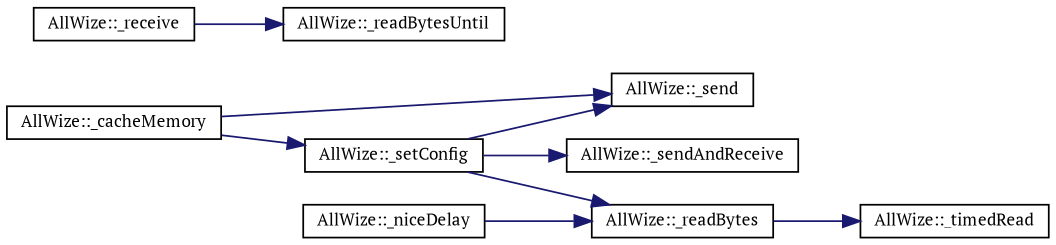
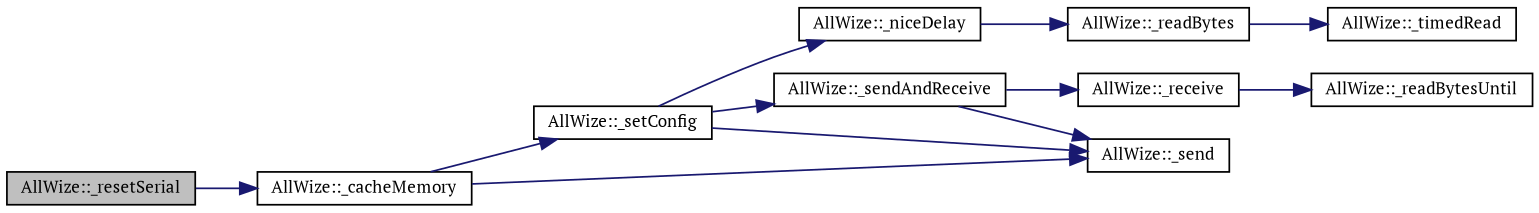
  digraph {
    fontname="PT Serif"
    rankdir=LR
    node [color=black fillcolor=white fontname="PT Serif" fontsize=10 shape=record style=filled]
    edge [color=midnightblue fontname="PT Serif" fontsize=10 labelfontname=Helvetica labelfontsize=10 style=solid]
+   n1 [fillcolor=grey75 fontcolor=black height=0.2 label="AllWize::_resetSerial" width=0.4]
    n2 [height=0.2 label="AllWize::_cacheMemory" width=0.4]
    n3 [height=0.2 label="AllWize::_send" width=0.4]
    n4 [height=0.2 label="AllWize::_setConfig" width=0.4]
    n5 [height=0.2 label="AllWize::_readBytes" width=0.4]
    n6 [height=0.2 label="AllWize::_timedRead" width=0.4]
    n7 [height=0.2 label="AllWize::_niceDelay" width=0.4]
    n8 [height=0.2 label="AllWize::_sendAndReceive" width=0.4]
    n9 [height=0.2 label="AllWize::_receive" width=0.4]
    n10 [height=0.2 label="AllWize::_readBytesUntil" width=0.4]
+   n1 -> n2
    n2 -> n3
    n2 -> n4
    n4 -> n3
-   n4 -> n5
+   n4 -> n7
    n4 -> n8
    n5 -> n6
    n7 -> n5
+   n8 -> n3
+   n8 -> n9
    n9 -> n10
  }
